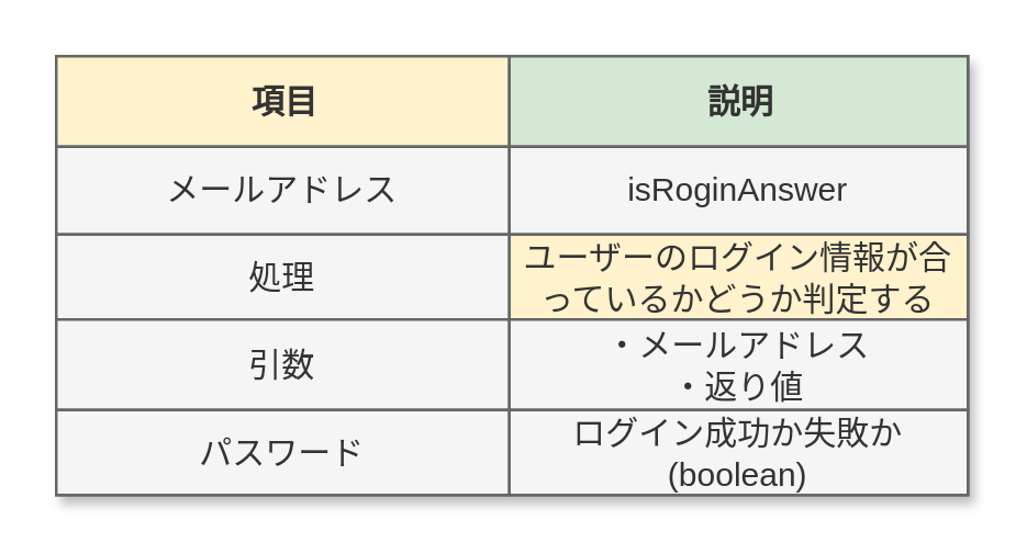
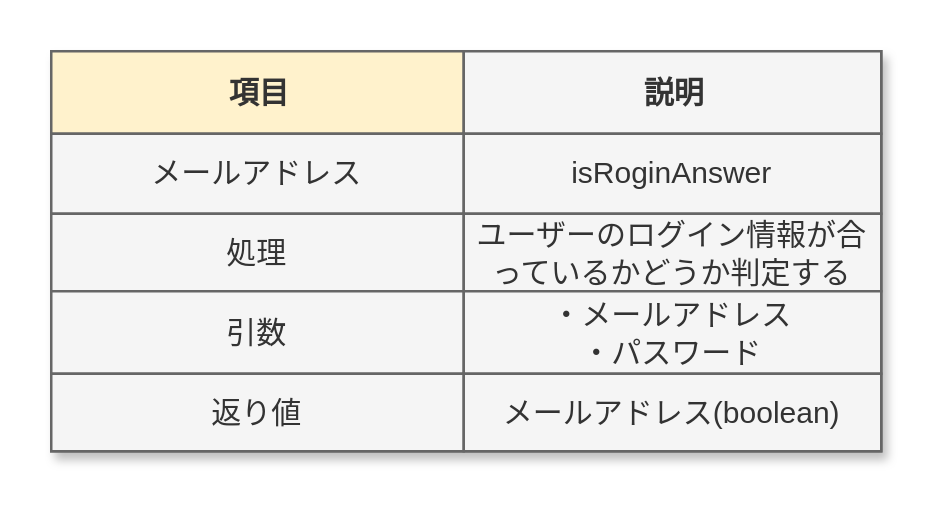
  <mxCell id="0" />
  <mxCell id="1" parent="0" />
  <mxCell id="2" value="Assets" style="childLayout=tableLayout;recursiveResize=0;strokeColor=#666666;fillColor=#f5f5f5;shadow=1;fontColor=#333333;" vertex="1" parent="1"><mxGeometry x="20" y="20" width="332" height="160" as="geometry" /></mxCell>
  <mxCell id="3" style="shape=tableRow;horizontal=0;startSize=0;swimlaneHead=0;swimlaneBody=0;top=0;left=0;bottom=0;right=0;dropTarget=0;collapsible=0;recursiveResize=0;expand=0;fontStyle=0;strokeColor=#666666;fillColor=#f5f5f5;fontColor=#333333;" vertex="1" parent="2"><mxGeometry width="332" height="33" as="geometry" /></mxCell>
  <mxCell id="4" value="項目" style="connectable=0;recursiveResize=0;strokeColor=#666666;fillColor=#fff2cc;align=center;fontStyle=1;fontColor=#333333;html=1;" vertex="1" parent="3"><mxGeometry width="165" height="33" as="geometry"><mxRectangle width="165" height="33" as="alternateBounds" /></mxGeometry></mxCell>
- <mxCell id="5" value="説明" style="connectable=0;recursiveResize=0;strokeColor=#666666;fillColor=#d5e8d4;align=center;fontStyle=1;fontColor=#333333;html=1;" vertex="1" parent="3"><mxGeometry x="165" width="167" height="33" as="geometry"><mxRectangle width="167" height="33" as="alternateBounds" /></mxGeometry></mxCell>
+ <mxCell id="5" value="説明" style="connectable=0;recursiveResize=0;strokeColor=#666666;fillColor=#f5f5f5;align=center;fontStyle=1;fontColor=#333333;html=1;" vertex="1" parent="3"><mxGeometry x="165" width="167" height="33" as="geometry"><mxRectangle width="167" height="33" as="alternateBounds" /></mxGeometry></mxCell>
  <mxCell id="6" value="" style="shape=tableRow;horizontal=0;startSize=0;swimlaneHead=0;swimlaneBody=0;top=0;left=0;bottom=0;right=0;dropTarget=0;collapsible=0;recursiveResize=0;expand=0;fontStyle=0;strokeColor=#666666;fillColor=#f5f5f5;fontColor=#333333;" vertex="1" parent="2"><mxGeometry y="33" width="332" height="32" as="geometry" /></mxCell>
  <mxCell id="7" value="メールアドレス" style="connectable=0;recursiveResize=0;strokeColor=#666666;fillColor=#f5f5f5;align=center;whiteSpace=wrap;html=1;fontColor=#333333;" vertex="1" parent="6"><mxGeometry width="165" height="32" as="geometry"><mxRectangle width="165" height="32" as="alternateBounds" /></mxGeometry></mxCell>
  <mxCell id="8" value="isRoginAnswer" style="connectable=0;recursiveResize=0;strokeColor=#666666;fillColor=#f5f5f5;align=center;whiteSpace=wrap;html=1;fontColor=#333333;" vertex="1" parent="6"><mxGeometry x="165" width="167" height="32" as="geometry"><mxRectangle width="167" height="32" as="alternateBounds" /></mxGeometry></mxCell>
  <mxCell id="9" value="" style="shape=tableRow;horizontal=0;startSize=0;swimlaneHead=0;swimlaneBody=0;top=0;left=0;bottom=0;right=0;dropTarget=0;collapsible=0;recursiveResize=0;expand=0;fontStyle=1;strokeColor=#666666;fillColor=#f5f5f5;fontColor=#333333;" vertex="1" parent="2"><mxGeometry y="65" width="332" height="31" as="geometry" /></mxCell>
  <mxCell id="10" value="処理" style="connectable=0;recursiveResize=0;strokeColor=#666666;fillColor=#f5f5f5;whiteSpace=wrap;html=1;fontColor=#333333;" vertex="1" parent="9"><mxGeometry width="165" height="31" as="geometry"><mxRectangle width="165" height="31" as="alternateBounds" /></mxGeometry></mxCell>
- <mxCell id="11" value="ユーザーのログイン情報が合っているかどうか判定する" style="connectable=0;recursiveResize=0;strokeColor=#666666;fillColor=#fff2cc;whiteSpace=wrap;html=1;fontColor=#333333;" vertex="1" parent="9"><mxGeometry x="165" width="167" height="31" as="geometry"><mxRectangle width="167" height="31" as="alternateBounds" /></mxGeometry></mxCell>
+ <mxCell id="11" value="ユーザーのログイン情報が合っているかどうか判定する" style="connectable=0;recursiveResize=0;strokeColor=#666666;fillColor=#f5f5f5;whiteSpace=wrap;html=1;fontColor=#333333;" vertex="1" parent="9"><mxGeometry x="165" width="167" height="31" as="geometry"><mxRectangle width="167" height="31" as="alternateBounds" /></mxGeometry></mxCell>
  <mxCell id="12" value="" style="shape=tableRow;horizontal=0;startSize=0;swimlaneHead=0;swimlaneBody=0;top=0;left=0;bottom=0;right=0;dropTarget=0;collapsible=0;recursiveResize=0;expand=0;fontStyle=0;strokeColor=#666666;fillColor=#f5f5f5;fontColor=#333333;" vertex="1" parent="2"><mxGeometry y="96" width="332" height="33" as="geometry" /></mxCell>
  <mxCell id="13" value="引数" style="connectable=0;recursiveResize=0;strokeColor=#666666;fillColor=#f5f5f5;fontStyle=0;align=center;whiteSpace=wrap;html=1;fontColor=#333333;" vertex="1" parent="12"><mxGeometry width="165" height="33" as="geometry"><mxRectangle width="165" height="33" as="alternateBounds" /></mxGeometry></mxCell>
- <mxCell id="14" value="・メールアドレス&lt;br&gt;・返り値" style="connectable=0;recursiveResize=0;strokeColor=#666666;fillColor=#f5f5f5;fontStyle=0;align=center;whiteSpace=wrap;html=1;fontColor=#333333;" vertex="1" parent="12"><mxGeometry x="165" width="167" height="33" as="geometry"><mxRectangle width="167" height="33" as="alternateBounds" /></mxGeometry></mxCell>
+ <mxCell id="14" value="・メールアドレス&lt;br&gt;・パスワード" style="connectable=0;recursiveResize=0;strokeColor=#666666;fillColor=#f5f5f5;fontStyle=0;align=center;whiteSpace=wrap;html=1;fontColor=#333333;" vertex="1" parent="12"><mxGeometry x="165" width="167" height="33" as="geometry"><mxRectangle width="167" height="33" as="alternateBounds" /></mxGeometry></mxCell>
  <mxCell id="15" value="" style="shape=tableRow;horizontal=0;startSize=0;swimlaneHead=0;swimlaneBody=0;top=0;left=0;bottom=0;right=0;dropTarget=0;collapsible=0;recursiveResize=0;expand=0;fontStyle=1;strokeColor=#666666;fillColor=#f5f5f5;fontColor=#333333;" vertex="1" parent="2"><mxGeometry y="129" width="332" height="31" as="geometry" /></mxCell>
- <mxCell id="16" value="パスワード" style="connectable=0;recursiveResize=0;strokeColor=#666666;fillColor=#f5f5f5;whiteSpace=wrap;html=1;fontColor=#333333;" vertex="1" parent="15"><mxGeometry width="165" height="31" as="geometry"><mxRectangle width="165" height="31" as="alternateBounds" /></mxGeometry></mxCell>
- <mxCell id="17" value="ログイン成功か失敗か(boolean)" style="connectable=0;recursiveResize=0;strokeColor=#666666;fillColor=#f5f5f5;whiteSpace=wrap;html=1;fontColor=#333333;" vertex="1" parent="15"><mxGeometry x="165" width="167" height="31" as="geometry"><mxRectangle width="167" height="31" as="alternateBounds" /></mxGeometry></mxCell>
+ <mxCell id="16" value="返り値" style="connectable=0;recursiveResize=0;strokeColor=#666666;fillColor=#f5f5f5;whiteSpace=wrap;html=1;fontColor=#333333;" vertex="1" parent="15"><mxGeometry width="165" height="31" as="geometry"><mxRectangle width="165" height="31" as="alternateBounds" /></mxGeometry></mxCell>
+ <mxCell id="17" value="メールアドレス(boolean)" style="connectable=0;recursiveResize=0;strokeColor=#666666;fillColor=#f5f5f5;whiteSpace=wrap;html=1;fontColor=#333333;" vertex="1" parent="15"><mxGeometry x="165" width="167" height="31" as="geometry"><mxRectangle width="167" height="31" as="alternateBounds" /></mxGeometry></mxCell>
